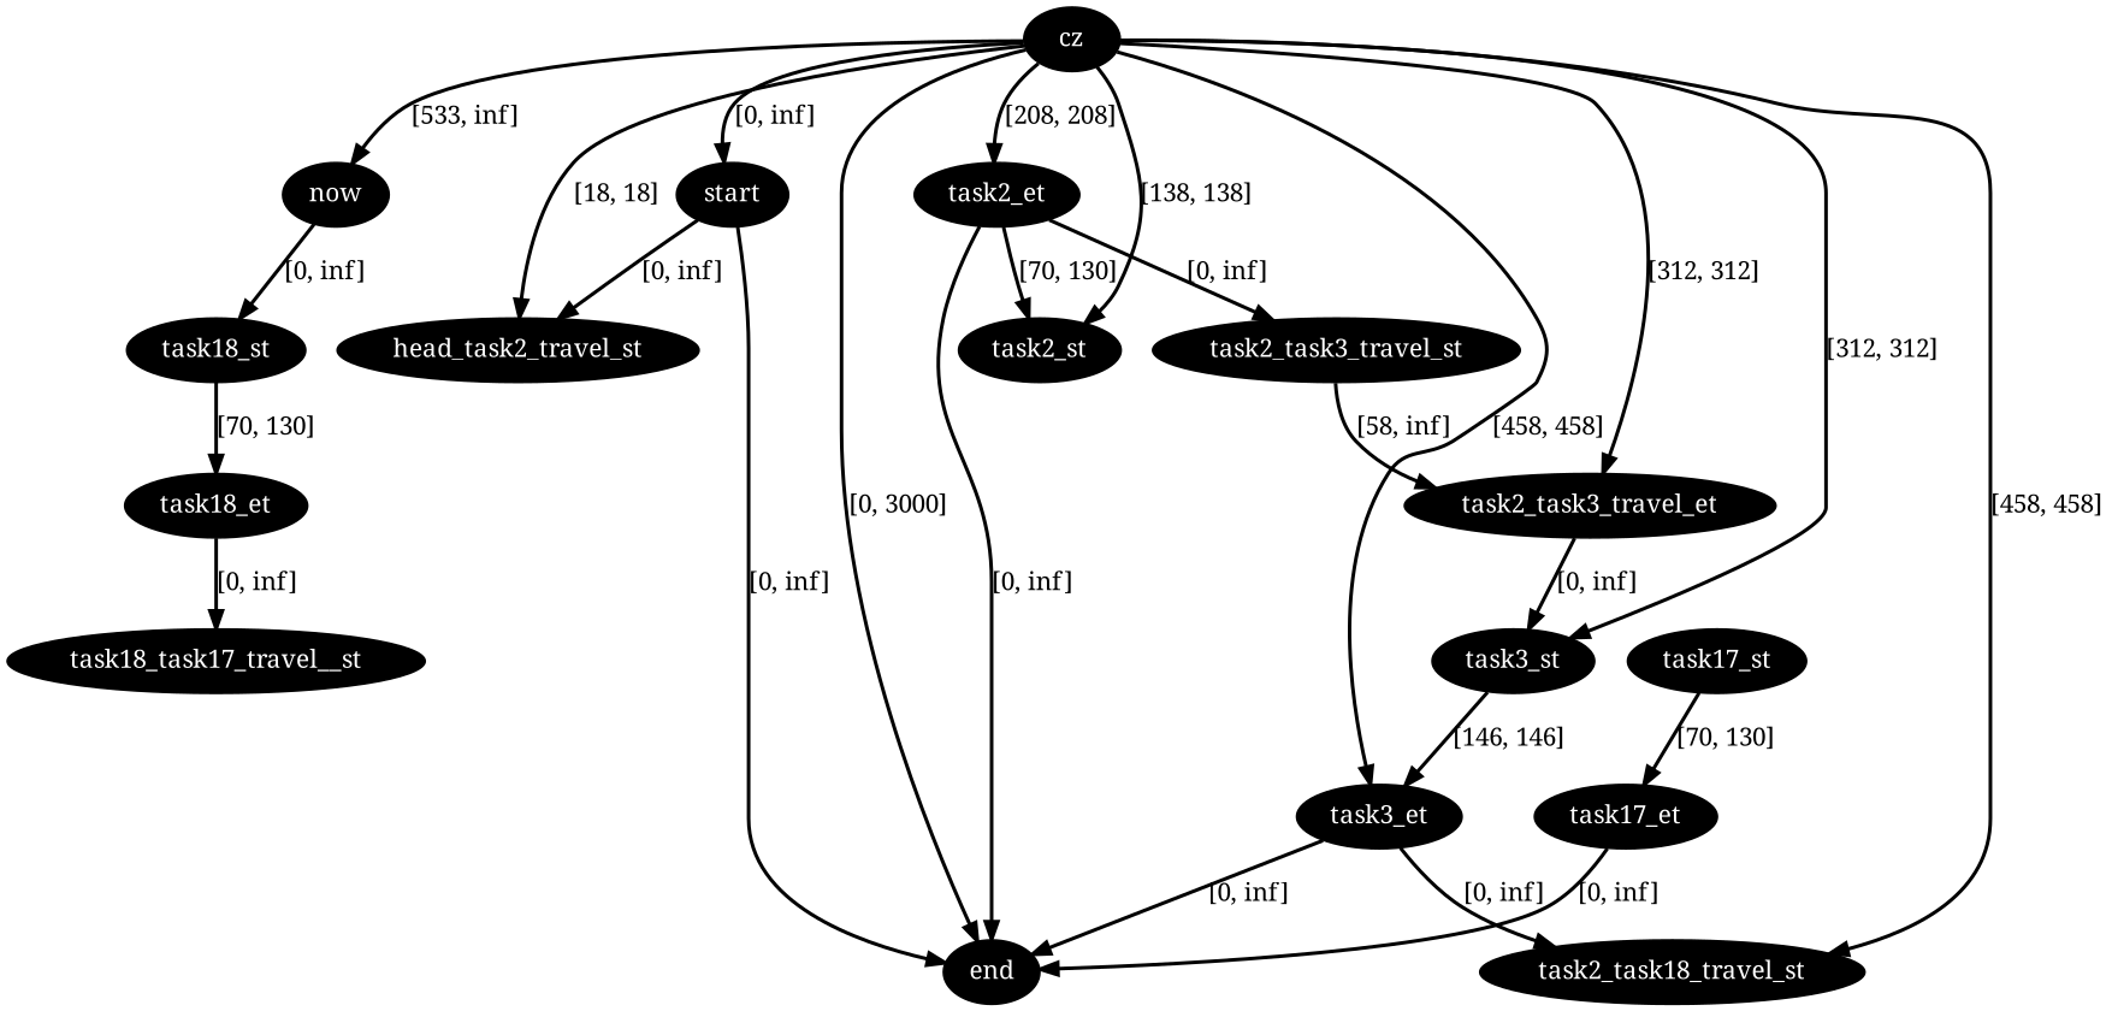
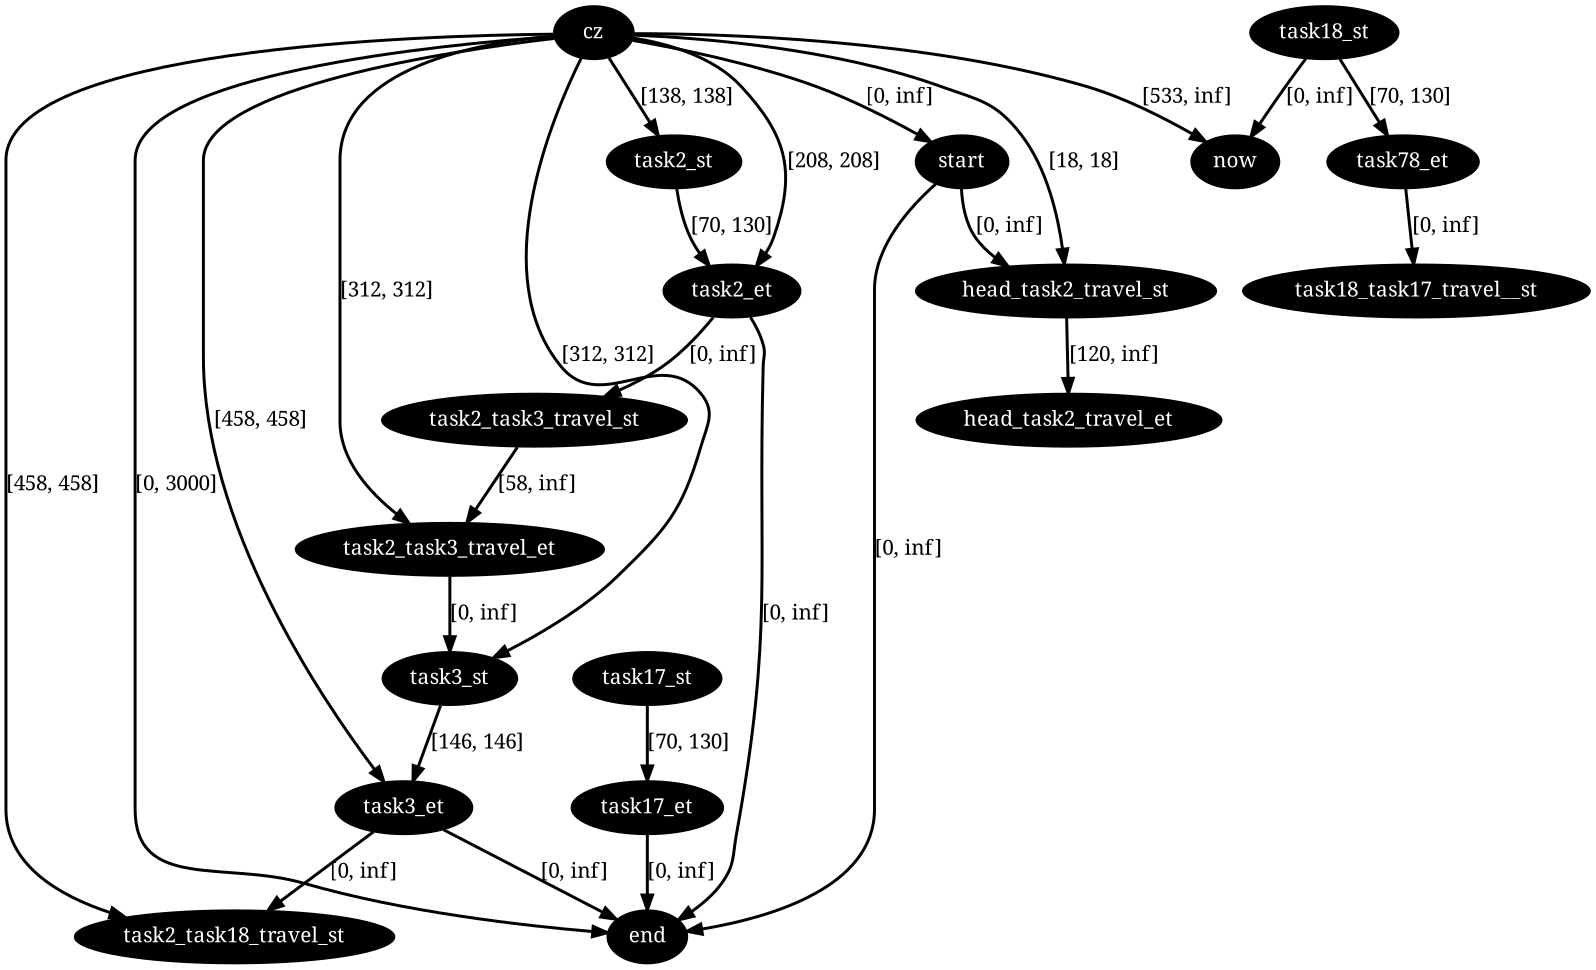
  digraph {
    fontname="Noto Serif"
    node [fillcolor=black fontcolor=white fontname="Noto Serif" style=filled]
    edge [color=black fontname="Noto Serif" penwidth=2]
    n1 [label=cz]
    n2 [label=start]
    n3 [label=now]
    n4 [label=end]
    n5 [label=head_task2_travel_st]
    n6 [label=task2_st]
    n7 [label=task2_et]
    n8 [label=task3_st]
    n9 [label=task3_et]
    n10 [label=task2_task3_travel_et]
    n11 [label=task2_task18_travel_st]
    n12 [label=task18_st]
+   n13 [label=head_task2_travel_et]
    n14 [label=task2_task3_travel_st]
-   n15 [label=task18_et]
+   n15 [label=task78_et]
    n16 [label=task18_task17_travel__st]
    n17 [label=task17_st]
    n18 [label=task17_et]
    n1 -> n2 [label="[0, inf]"]
    n1 -> n3 [label="[533, inf]"]
    n1 -> n4 [label="[0, 3000]"]
    n1 -> n5 [label="[18, 18]"]
    n1 -> n6 [label="[138, 138]"]
    n1 -> n7 [label="[208, 208]"]
    n1 -> n8 [label="[312, 312]"]
    n1 -> n9 [label="[458, 458]"]
    n1 -> n10 [label="[312, 312]"]
    n1 -> n11 [label="[458, 458]"]
    n2 -> n4 [label="[0, inf]"]
    n2 -> n5 [label="[0, inf]"]
-   n3 -> n12 [label="[0, inf]"]
-   n7 -> n6 [label="[70, 130]"]
+   n12 -> n3 [label="[0, inf]"]
+   n5 -> n13 [label="[120, inf]"]
+   n6 -> n7 [label="[70, 130]"]
    n7 -> n4 [label="[0, inf]"]
    n7 -> n14 [label="[0, inf]"]
    n8 -> n9 [label="[146, 146]"]
    n9 -> n4 [label="[0, inf]"]
    n9 -> n11 [label="[0, inf]"]
    n10 -> n8 [label="[0, inf]"]
    n12 -> n15 [label="[70, 130]"]
    n14 -> n10 [label="[58, inf]"]
    n15 -> n16 [label="[0, inf]"]
    n17 -> n18 [label="[70, 130]"]
    n18 -> n4 [label="[0, inf]"]
  }
